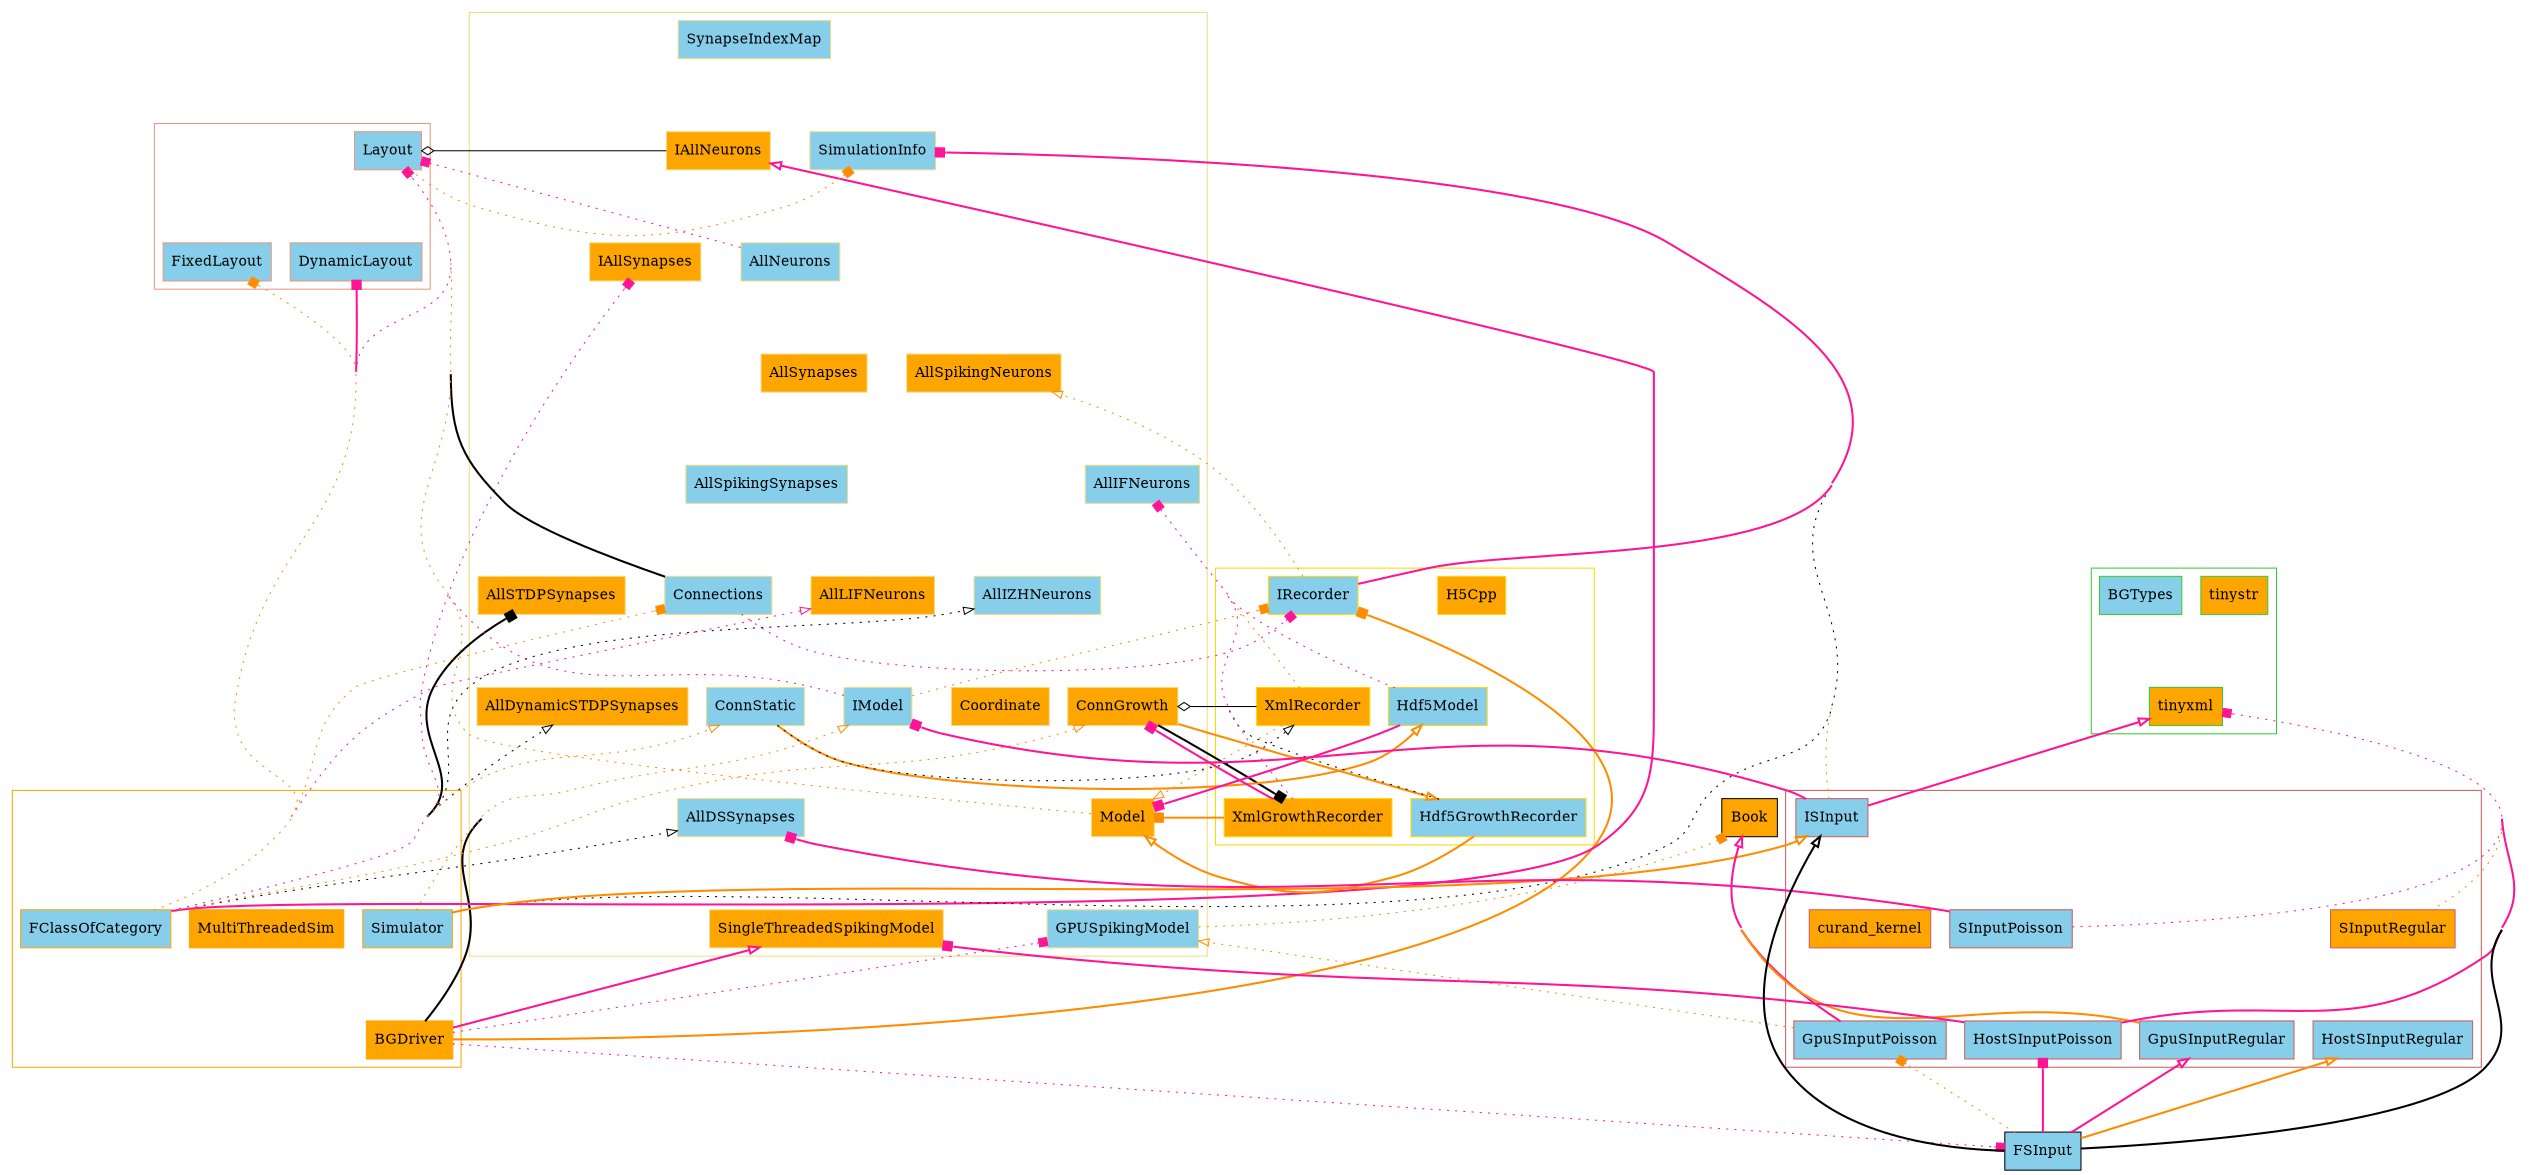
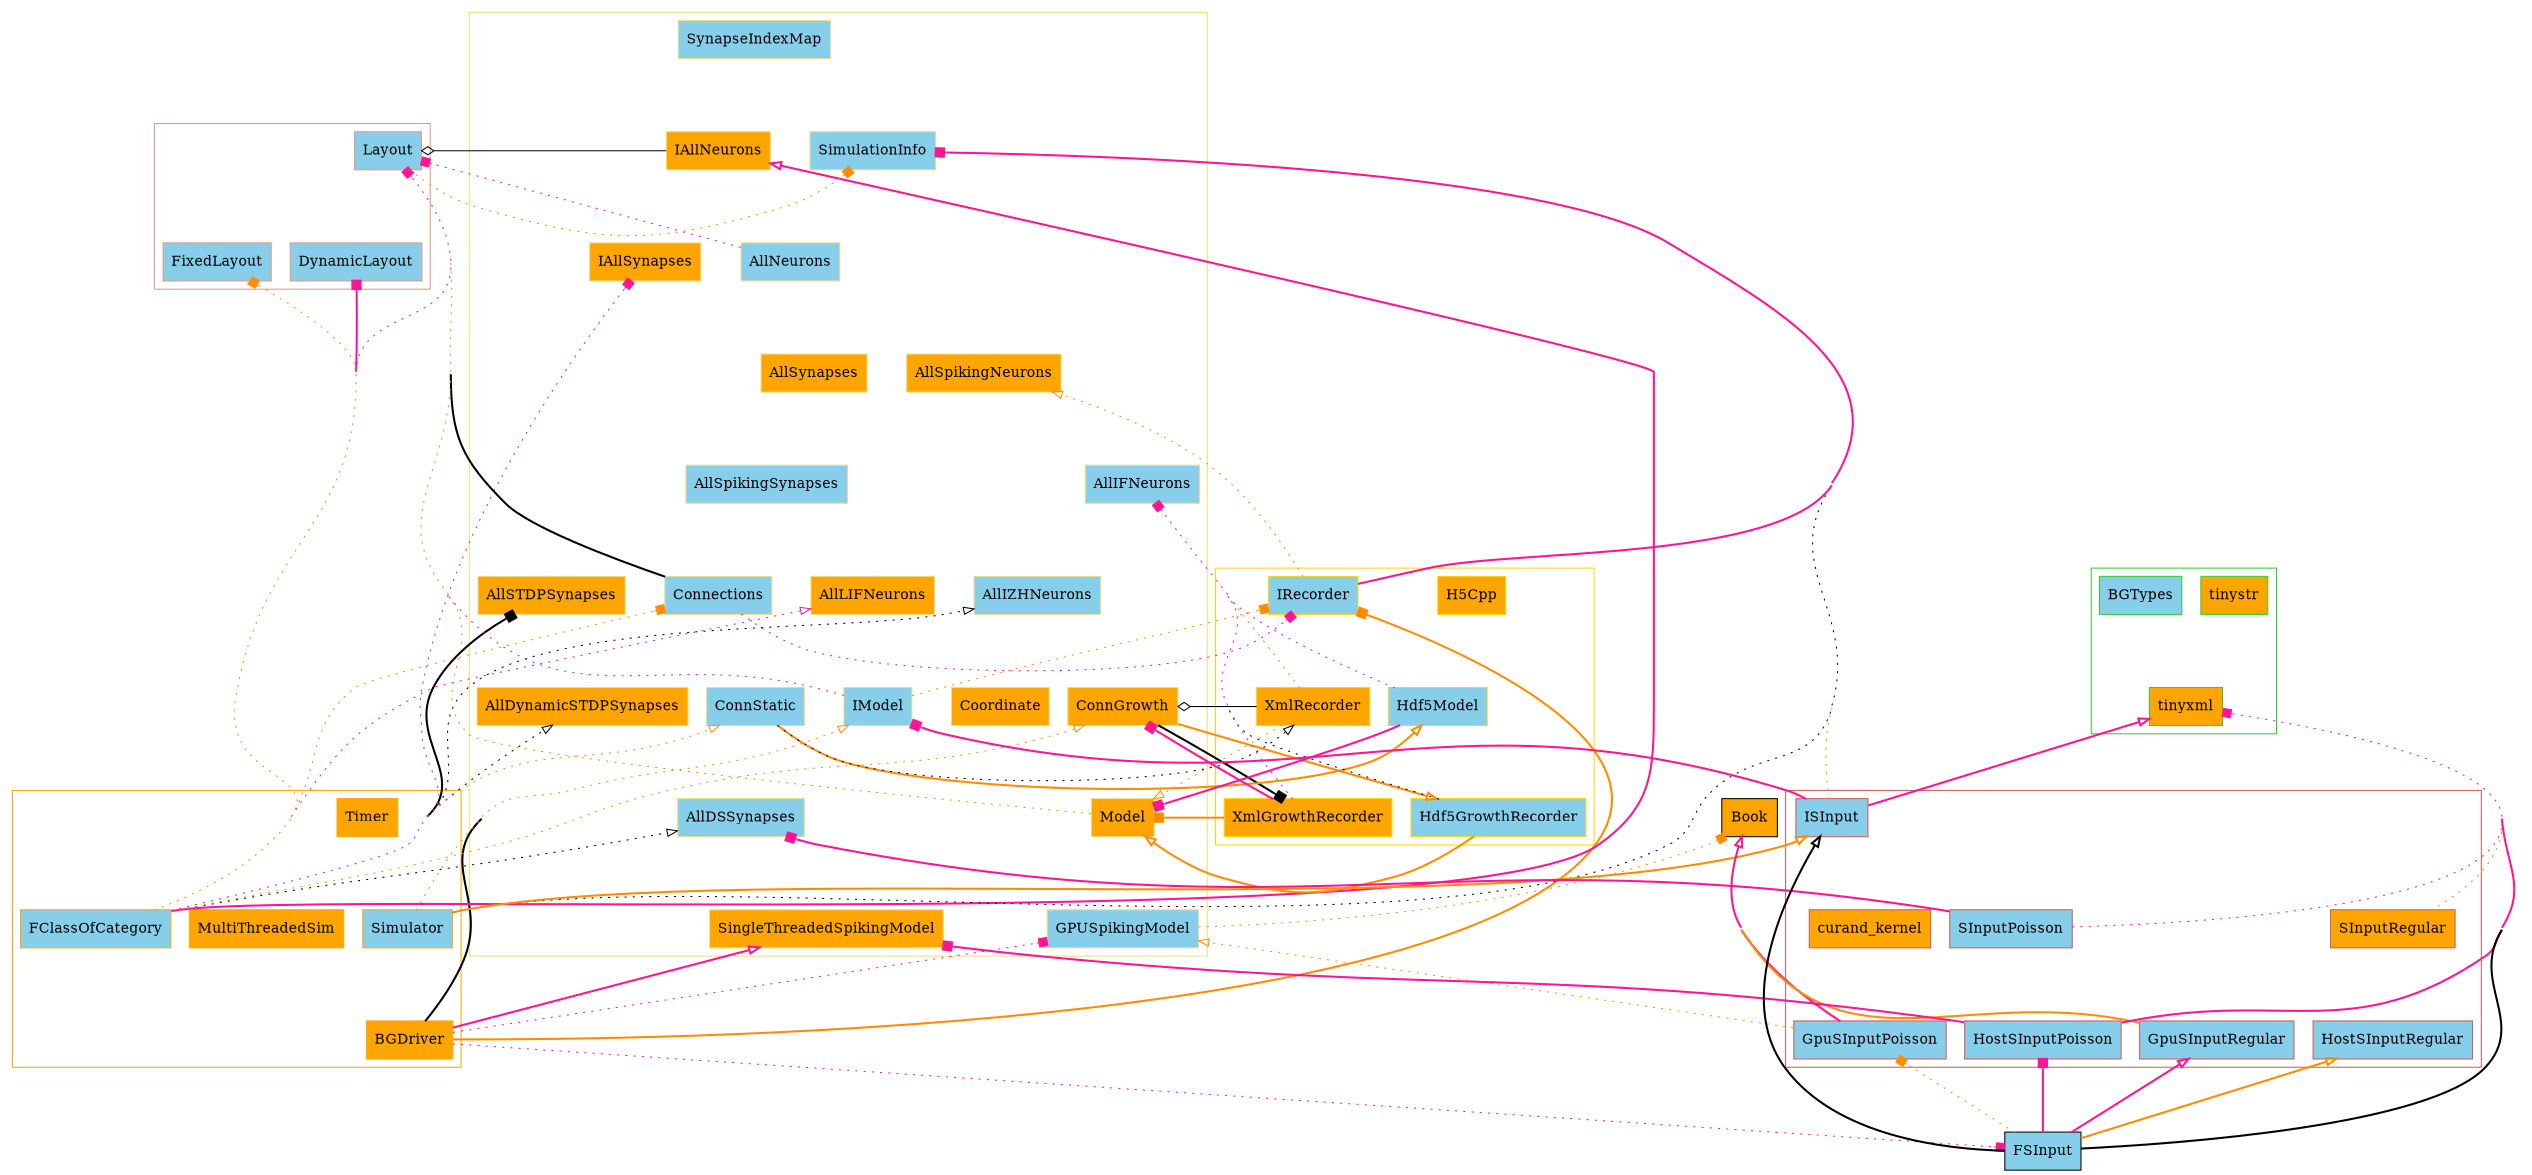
  digraph {
    concentrate=true
    nodesep=0.245
    rankdir=BT
    ranksep=0.98
    node [color=lightgoldenrod fillcolor=skyblue shape=record style=filled]
    edge [style=invis]
    n1 [color=orange fillcolor=orange label=BGDriver]
    n2 [color=orange label=FClassOfCategory]
    n3 [color=orange fillcolor=orange label=MultiThreadedSim]
    n4 [color=orange label=Simulator]
+   n5 [color=orange fillcolor=orange label=Timer]
    n6 [label=AllDSSynapses]
    n7 [label=AllSpikingSynapses]
    n8 [fillcolor=orange label=AllDynamicSTDPSynapses]
    n9 [fillcolor=orange label=AllSTDPSynapses]
    n10 [label=AllIFNeurons]
    n11 [fillcolor=orange label=AllSpikingNeurons]
    n12 [label=AllIZHNeurons]
    n13 [fillcolor=orange label=AllLIFNeurons]
    n14 [label=AllNeurons]
    n15 [fillcolor=orange label=IAllNeurons]
    n16 [label=SimulationInfo]
    n17 [label=SynapseIndexMap]
    n18 [fillcolor=orange label=AllSynapses]
    n19 [fillcolor=orange label=IAllSynapses]
    n20 [fillcolor=orange label=ConnGrowth]
    n21 [label=Connections]
    n22 [label=ConnStatic]
    n23 [fillcolor=orange label=Coordinate]
    n24 [label=GPUSpikingModel]
    n25 [fillcolor=orange label=Model]
    n26 [label=IModel]
    n27 [fillcolor=orange label=SingleThreadedSpikingModel]
    n28 [color=gold fillcolor=orange label=H5Cpp]
    n29 [color=gold label=Hdf5GrowthRecorder]
    n30 [color=gold label=Hdf5Model]
    n31 [color=gold label=IRecorder]
    n32 [color=gold fillcolor=orange label=XmlGrowthRecorder]
    n33 [color=gold fillcolor=orange label=XmlRecorder]
    n34 [color=darksalmon label=DynamicLayout]
    n35 [color=darksalmon label=Layout]
    n36 [color=darksalmon label=FixedLayout]
    n37 [color=indianred label=GpuSInputPoisson]
    n38 [color=indianred label=SInputPoisson]
    n39 [color=indianred fillcolor=orange label=curand_kernel]
    n40 [color=indianred label=GpuSInputRegular]
    n41 [color=indianred fillcolor=orange label=SInputRegular]
    n42 [color=indianred label=HostSInputPoisson]
    n43 [color=indianred label=HostSInputRegular]
    n44 [color=indianred label=ISInput]
    n45 [color=limegreen label=BGTypes]
    n46 [color=limegreen fillcolor=orange label=tinystr]
    n47 [color=limegreen fillcolor=orange label=tinyxml]
    n48 [label=FSInput color=""]
    n49 [fillcolor=orange label=Book color=""]
    subgraph cluster_1 {
      color=orange
      nodesep=0.98
      n1
      n2
      n3
      n4
+     n5
    }
    subgraph cluster_2 {
      color=lightgoldenrod
      nodesep=0.98
      n6
      n7
      n8
      n9
      n10
      n11
      n12
      n13
      n14
      n15
      n16
      n17
      n18
      n19
      n20
      n21
      n22
      n23
      n24
      n25
      n26
      n27
    }
    subgraph cluster_3 {
      color=gold
      nodesep=0.98
      n28
      n29
      n30
      n31
      n32
      n33
    }
    subgraph cluster_4 {
      color=darksalmon
      nodesep=0.98
      n34
      n35
      n36
    }
    subgraph cluster_5 {
      color=indianred
      nodesep=0.98
      n37
      n38
      n39
      n40
      n41
      n42
      n43
      n44
    }
    subgraph cluster_6 {
      color=limegreen
      nodesep=0.98
      n45
      n46
      n47
    }
    subgraph sub_7 {
      nodesep=0.98
      n48
    }
    subgraph sub_8 {
      nodesep=0.98
      n49
    }
    n1 -> n2
    n1 -> n3
    n1 -> n4
    n1 -> n24 [arrowhead=box color=deeppink style=dotted]
    n1 -> n26 [arrowhead=onormal color=black style=bold]
    n1 -> n27 [arrowhead=onormal color=deeppink style=bold]
    n1 -> n31 [arrowhead=box color=darkorange style=bold]
    n1 -> n48 [arrowhead=box color=deeppink style=dotted]
    n2 -> n6 [arrowhead=onormal color=black style=dotted]
    n2 -> n8 [arrowhead=onormal color=black style=dotted]
    n2 -> n9 [arrowhead=box color=black style=bold]
    n2 -> n12 [arrowhead=onormal color=black style=dotted]
    n2 -> n13 [arrowhead=onormal color=deeppink style=dotted]
    n2 -> n15 [arrowhead=onormal color=deeppink style=bold]
    n2 -> n19 [arrowhead=box color=deeppink style=dotted]
    n2 -> n20 [arrowhead=onormal color=darkorange style=dotted]
    n2 -> n21 [arrowhead=box color=darkorange style=dotted]
    n2 -> n22 [arrowhead=onormal color=darkorange style=dotted]
    n2 -> n34 [arrowhead=box color=deeppink style=bold]
    n2 -> n35 [arrowhead=box color=deeppink style=dotted]
    n2 -> n36 [arrowhead=box color=darkorange style=dotted]
+   n4 -> n5
    n4 -> n16 [arrowhead=box color=black style=dotted]
    n4 -> n26 [arrowhead=onormal color=darkorange style=dotted]
    n4 -> n44 [arrowhead=onormal color=darkorange style=bold]
    n6 -> n7
    n7 -> n11
    n7 -> n18
    n8 -> n9
    n9 -> n7
    n9 -> n15
    n10 -> n11
    n11 -> n7
    n11 -> n14
    n11 -> n16
    n12 -> n10
    n13 -> n7
    n13 -> n10
    n14 -> n15
    n14 -> n16
    n14 -> n17
    n14 -> n35 [arrowhead=box color=deeppink style=dotted]
    n15 -> n17
    n15 -> n35 [arrowhead=ediamond style=""]
    n18 -> n14
    n18 -> n16
    n18 -> n19
    n19 -> n16
    n19 -> n17
    n20 -> n16
    n20 -> n19
    n20 -> n21
    n20 -> n29 [arrowhead=onormal color=darkorange style=bold]
    n20 -> n32 [arrowhead=box color=black style=bold]
    n21 -> n7
    n21 -> n11
    n21 -> n16
    n21 -> n19
    n21 -> n31 [arrowhead=box color=deeppink style=dotted]
    n21 -> n35 [arrowhead=box color=black style=bold]
    n22 -> n16
    n22 -> n19
    n22 -> n21
    n22 -> n30 [arrowhead=onormal color=darkorange style=bold]
    n22 -> n33 [arrowhead=onormal color=black style=dotted]
    n24 -> n7
    n24 -> n11
    n24 -> n25
    n24 -> n49 [arrowhead=box color=darkorange style=dotted]
    n25 -> n17
    n25 -> n20
    n25 -> n23
    n25 -> n26
    n25 -> n35 [arrowhead=onormal color=darkorange style=dotted]
    n26 -> n15
    n26 -> n16
    n26 -> n19
    n26 -> n21
    n26 -> n31 [arrowhead=box color=darkorange style=dotted]
    n26 -> n35 [arrowhead=onormal color=deeppink style=dotted]
    n27 -> n6
    n27 -> n25
    n29 -> n10 [arrowhead=onormal color=black style=dotted]
    n29 -> n25 [arrowhead=onormal color=darkorange style=bold]
    n29 -> n28
    n29 -> n30
    n30 -> n10 [arrowhead=box color=deeppink style=dotted]
    n30 -> n25 [arrowhead=box color=deeppink style=bold]
    n30 -> n28
    n30 -> n31
    n31 -> n11 [arrowhead=onormal color=darkorange style=dotted]
    n31 -> n16 [arrowhead=box color=deeppink style=bold]
    n32 -> n10 [arrowhead=box color=deeppink style=dotted]
    n32 -> n20 [arrowhead=box color=deeppink style=bold]
    n32 -> n25 [arrowhead=box color=darkorange style=bold]
    n32 -> n33
    n33 -> n10 [arrowhead=box color=darkorange style=dotted]
    n33 -> n20 [arrowhead=ediamond style=""]
    n33 -> n25 [arrowhead=onormal color=darkorange style=dotted]
    n33 -> n31
    n34 -> n35
    n35 -> n16 [arrowhead=box color=darkorange style=dotted]
    n36 -> n35
    n37 -> n24 [arrowhead=onormal color=darkorange style=dotted]
    n37 -> n38
    n37 -> n39
    n37 -> n49 [arrowhead=onormal color=deeppink style=bold]
    n38 -> n6 [arrowhead=box color=deeppink style=bold]
    n38 -> n44
    n38 -> n47 [arrowhead=box color=deeppink style=dotted]
    n40 -> n41
    n40 -> n49 [arrowhead=box color=darkorange style=bold]
    n41 -> n44
    n41 -> n47 [arrowhead=onormal color=darkorange style=dotted]
    n42 -> n27 [arrowhead=box color=deeppink style=bold]
    n42 -> n38
    n42 -> n47 [arrowhead=box color=deeppink style=bold]
    n43 -> n41
    n44 -> n16 [arrowhead=box color=darkorange style=dotted]
    n44 -> n26 [arrowhead=box color=deeppink style=bold]
    n44 -> n47 [arrowhead=onormal color=deeppink style=bold]
    n47 -> n45
    n47 -> n46
    n48 -> n37 [arrowhead=box color=darkorange style=dotted]
    n48 -> n40 [arrowhead=onormal color=deeppink style=bold]
    n48 -> n42 [arrowhead=box color=deeppink style=bold]
    n48 -> n43 [arrowhead=onormal color=darkorange style=bold]
    n48 -> n44 [arrowhead=onormal color=black style=bold]
    n48 -> n47 [arrowhead=onormal color=black style=bold]
  }
